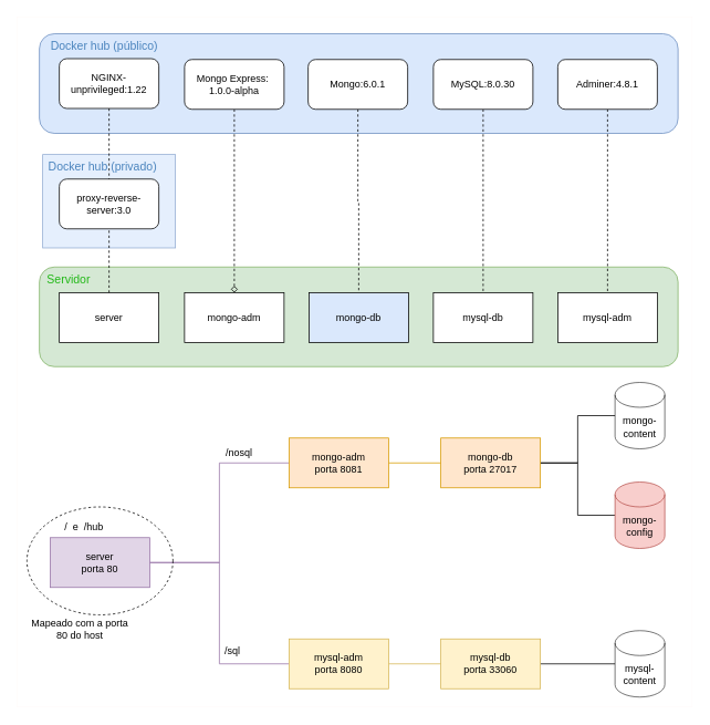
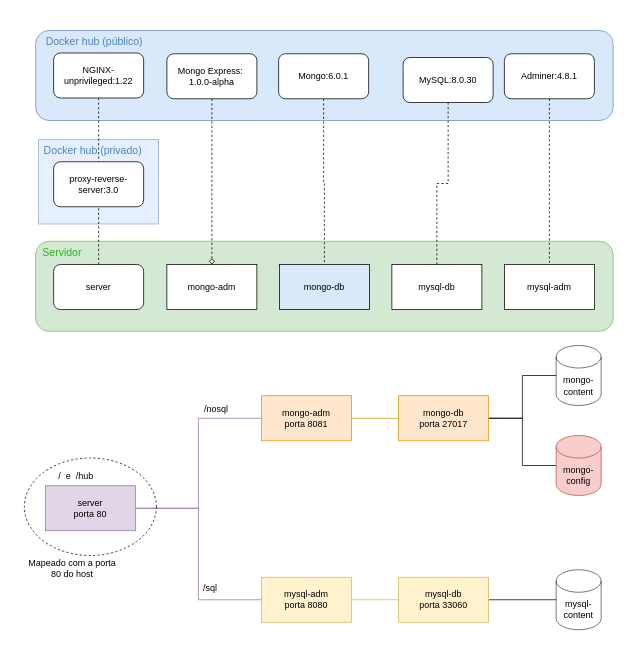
  <mxCell id="0" />
  <mxCell id="1" parent="0" />
  <mxCell id="2" value="" style="rounded=1;whiteSpace=wrap;html=1;fillColor=#dae8fc;strokeColor=#6c8ebf;" parent="1" vertex="1"><mxGeometry x="47" y="40" width="770" height="120" as="geometry" /></mxCell>
  <mxCell id="3" value="" style="rounded=1;whiteSpace=wrap;html=1;fillColor=#d5e8d4;strokeColor=#82b366;" parent="1" vertex="1"><mxGeometry x="47" y="321" width="770" height="120" as="geometry" /></mxCell>
  <mxCell id="4" value="mysql-adm" style="rounded=0;whiteSpace=wrap;html=1;" parent="1" vertex="1"><mxGeometry x="672" y="352" width="120" height="60" as="geometry" /></mxCell>
  <mxCell id="5" value="mongo-adm" style="rounded=0;whiteSpace=wrap;html=1;" parent="1" vertex="1"><mxGeometry x="222" y="352" width="120" height="60" as="geometry" /></mxCell>
  <mxCell id="6" value="mysql-db" style="rounded=0;whiteSpace=wrap;html=1;" parent="1" vertex="1"><mxGeometry x="522" y="352" width="120" height="60" as="geometry" /></mxCell>
  <mxCell id="7" value="mongo-db" style="rounded=0;whiteSpace=wrap;html=1;fillColor=#dae8fc;" parent="1" vertex="1"><mxGeometry x="372" y="352" width="120" height="60" as="geometry" /></mxCell>
  <mxCell id="8" style="edgeStyle=orthogonalEdgeStyle;rounded=0;orthogonalLoop=1;jettySize=auto;html=1;dashed=1;fontSize=14;fontColor=#AD9445;endArrow=none;endFill=0;" parent="1" source="9" target="7" edge="1"><mxGeometry relative="1" as="geometry" /></mxCell>
  <mxCell id="9" value="Mongo:6.0.1" style="rounded=1;whiteSpace=wrap;html=1;" parent="1" vertex="1"><mxGeometry x="371" y="71" width="120" height="60" as="geometry" /></mxCell>
  <mxCell id="10" style="edgeStyle=orthogonalEdgeStyle;rounded=0;orthogonalLoop=1;jettySize=auto;html=1;entryX=0.5;entryY=0;entryDx=0;entryDy=0;dashed=1;fontSize=14;fontColor=#AD9445;endArrow=diamond;endFill=0;" parent="1" source="11" target="5" edge="1"><mxGeometry relative="1" as="geometry" /></mxCell>
  <mxCell id="11" value="Mongo Express:&amp;nbsp; 1.0.0-alpha" style="rounded=1;whiteSpace=wrap;html=1;" parent="1" vertex="1"><mxGeometry x="222" y="71" width="120" height="60" as="geometry" /></mxCell>
  <mxCell id="12" style="edgeStyle=orthogonalEdgeStyle;rounded=0;orthogonalLoop=1;jettySize=auto;html=1;dashed=1;fontSize=14;fontColor=#AD9445;endArrow=none;endFill=0;" parent="1" source="13" target="6" edge="1"><mxGeometry relative="1" as="geometry" /></mxCell>
- <mxCell id="13" value="MySQL:8.0.30" style="rounded=1;whiteSpace=wrap;html=1;" parent="1" vertex="1"><mxGeometry x="522" y="71" width="120" height="60" as="geometry" /></mxCell>
+ <mxCell id="13" value="MySQL:8.0.30" style="rounded=1;whiteSpace=wrap;html=1;" parent="1" vertex="1"><mxGeometry x="537" y="76" width="120" height="60" as="geometry" /></mxCell>
  <mxCell id="14" style="edgeStyle=orthogonalEdgeStyle;rounded=0;orthogonalLoop=1;jettySize=auto;html=1;dashed=1;fontSize=14;fontColor=#AD9445;endArrow=none;endFill=0;" parent="1" source="15" target="4" edge="1"><mxGeometry relative="1" as="geometry" /></mxCell>
  <mxCell id="15" value="Adminer:4.8.1" style="rounded=1;whiteSpace=wrap;html=1;" parent="1" vertex="1"><mxGeometry x="672" y="71" width="120" height="60" as="geometry" /></mxCell>
  <mxCell id="16" style="edgeStyle=orthogonalEdgeStyle;rounded=0;orthogonalLoop=1;jettySize=auto;html=1;entryX=0;entryY=0.5;entryDx=0;entryDy=0;endArrow=none;endFill=0;fillColor=#e1d5e7;strokeColor=#9673a6;" parent="1" source="18" target="20" edge="1"><mxGeometry relative="1" as="geometry" /></mxCell>
  <mxCell id="17" style="edgeStyle=orthogonalEdgeStyle;rounded=0;orthogonalLoop=1;jettySize=auto;html=1;entryX=0;entryY=0.5;entryDx=0;entryDy=0;endArrow=none;endFill=0;fillColor=#e1d5e7;strokeColor=#9673a6;" parent="1" source="18" target="27" edge="1"><mxGeometry relative="1" as="geometry" /></mxCell>
  <mxCell id="18" value="server&lt;br&gt;porta 80" style="rounded=0;whiteSpace=wrap;html=1;fillColor=#e1d5e7;strokeColor=#9673a6;" parent="1" vertex="1"><mxGeometry x="60" y="647" width="120" height="60" as="geometry" /></mxCell>
  <mxCell id="19" style="edgeStyle=orthogonalEdgeStyle;rounded=0;orthogonalLoop=1;jettySize=auto;html=1;endArrow=none;endFill=0;fillColor=#ffe6cc;strokeColor=#d79b00;" parent="1" source="20" target="23" edge="1"><mxGeometry relative="1" as="geometry" /></mxCell>
  <mxCell id="20" value="mongo-adm&lt;br&gt;porta 8081" style="rounded=0;whiteSpace=wrap;html=1;fillColor=#ffe6cc;strokeColor=#d79b00;" parent="1" vertex="1"><mxGeometry x="348" y="527" width="120" height="60" as="geometry" /></mxCell>
  <mxCell id="21" style="edgeStyle=orthogonalEdgeStyle;rounded=0;orthogonalLoop=1;jettySize=auto;html=1;fontSize=12;fontColor=#000000;endArrow=none;endFill=0;" parent="1" source="23" target="39" edge="1"><mxGeometry relative="1" as="geometry" /></mxCell>
  <mxCell id="22" style="edgeStyle=orthogonalEdgeStyle;rounded=0;orthogonalLoop=1;jettySize=auto;html=1;entryX=0;entryY=0.5;entryDx=0;entryDy=0;entryPerimeter=0;endArrow=none;endFill=0;" parent="1" source="23" target="41" edge="1"><mxGeometry relative="1" as="geometry" /></mxCell>
  <mxCell id="23" value="mongo-db&lt;br&gt;porta 27017" style="rounded=0;whiteSpace=wrap;html=1;fillColor=#ffe6cc;strokeColor=#d79b00;" parent="1" vertex="1"><mxGeometry x="531" y="527" width="120" height="60" as="geometry" /></mxCell>
  <mxCell id="24" style="edgeStyle=orthogonalEdgeStyle;rounded=0;orthogonalLoop=1;jettySize=auto;html=1;entryX=0;entryY=0.5;entryDx=0;entryDy=0;entryPerimeter=0;fontSize=12;fontColor=#000000;endArrow=none;endFill=0;" parent="1" source="25" target="40" edge="1"><mxGeometry relative="1" as="geometry" /></mxCell>
  <mxCell id="25" value="mysql-db&lt;br&gt;porta 33060" style="rounded=0;whiteSpace=wrap;html=1;fillColor=#fff2cc;strokeColor=#d6b656;" parent="1" vertex="1"><mxGeometry x="531" y="769" width="120" height="60" as="geometry" /></mxCell>
  <mxCell id="26" style="edgeStyle=orthogonalEdgeStyle;rounded=0;orthogonalLoop=1;jettySize=auto;html=1;endArrow=none;endFill=0;fillColor=#fff2cc;strokeColor=#d6b656;" parent="1" source="27" target="25" edge="1"><mxGeometry relative="1" as="geometry" /></mxCell>
  <mxCell id="27" value="mysql-adm&lt;br&gt;porta 8080" style="rounded=0;whiteSpace=wrap;html=1;fillColor=#fff2cc;strokeColor=#d6b656;" parent="1" vertex="1"><mxGeometry x="348" y="769" width="120" height="60" as="geometry" /></mxCell>
  <mxCell id="28" value="/nosql" style="text;html=1;align=center;verticalAlign=middle;whiteSpace=wrap;rounded=0;" parent="1" vertex="1"><mxGeometry x="258" y="530" width="60" height="30" as="geometry" /></mxCell>
  <mxCell id="29" value="/sql" style="text;html=1;align=center;verticalAlign=middle;whiteSpace=wrap;rounded=0;" parent="1" vertex="1"><mxGeometry x="250" y="769" width="60" height="30" as="geometry" /></mxCell>
  <mxCell id="30" value="&lt;span style=&quot;font-weight: normal;&quot;&gt;Docker hub (público)&lt;/span&gt;" style="text;html=1;strokeColor=none;fillColor=none;align=center;verticalAlign=middle;whiteSpace=wrap;rounded=0;fontColor=#4B84BD;fontStyle=1;fontSize=14;" parent="1" vertex="1"><mxGeometry x="46" y="40" width="159" height="30" as="geometry" /></mxCell>
  <mxCell id="31" value="&lt;font style=&quot;font-weight: normal;&quot;&gt;Servidor&lt;/font&gt;" style="text;html=1;strokeColor=none;fillColor=none;align=center;verticalAlign=middle;whiteSpace=wrap;rounded=0;fontColor=#23B818;fontStyle=1;fontSize=14;" parent="1" vertex="1"><mxGeometry x="48" y="321" width="69" height="30" as="geometry" /></mxCell>
  <mxCell id="32" value="" style="rounded=0;whiteSpace=wrap;html=1;fontSize=14;fillColor=#dae8fc;opacity=70;strokeColor=#6c8ebf;" parent="1" vertex="1"><mxGeometry x="51" y="185.5" width="160" height="112.5" as="geometry" /></mxCell>
  <mxCell id="33" value="proxy-reverse-server:3.0" style="rounded=1;whiteSpace=wrap;html=1;" parent="1" vertex="1"><mxGeometry x="71" y="215" width="120" height="60" as="geometry" /></mxCell>
  <mxCell id="34" value="&lt;span style=&quot;font-weight: normal;&quot;&gt;Docker hub (privado)&lt;/span&gt;" style="text;html=1;strokeColor=none;fillColor=none;align=center;verticalAlign=middle;whiteSpace=wrap;rounded=0;fontColor=#4B84BD;fontStyle=1;fontSize=14;" parent="1" vertex="1"><mxGeometry x="44" y="185" width="159" height="30" as="geometry" /></mxCell>
  <mxCell id="35" style="edgeStyle=orthogonalEdgeStyle;rounded=0;orthogonalLoop=1;jettySize=auto;html=1;entryX=0.5;entryY=1;entryDx=0;entryDy=0;dashed=1;fontSize=14;fontColor=#AD9445;endArrow=none;endFill=0;" parent="1" source="36" target="33" edge="1"><mxGeometry relative="1" as="geometry" /></mxCell>
- <mxCell id="36" value="server" style="rounded=0;whiteSpace=wrap;html=1;" parent="1" vertex="1"><mxGeometry x="71" y="352" width="120" height="60" as="geometry" /></mxCell>
+ <mxCell id="36" value="server" style="whiteSpace=wrap;html=1;rounded=1;" parent="1" vertex="1"><mxGeometry x="71" y="352" width="120" height="60" as="geometry" /></mxCell>
  <mxCell id="37" style="edgeStyle=orthogonalEdgeStyle;rounded=0;orthogonalLoop=1;jettySize=auto;html=1;entryX=0.5;entryY=0;entryDx=0;entryDy=0;dashed=1;fontSize=14;fontColor=#AD9445;endArrow=none;endFill=0;" parent="1" source="38" target="33" edge="1"><mxGeometry relative="1" as="geometry" /></mxCell>
  <mxCell id="38" value="NGINX-unprivileged:1.22" style="rounded=1;whiteSpace=wrap;html=1;" parent="1" vertex="1"><mxGeometry x="71" y="70" width="120" height="60" as="geometry" /></mxCell>
  <mxCell id="39" value="&lt;font style=&quot;font-size: 12px;&quot; color=&quot;#000000&quot;&gt;mongo-content&lt;/font&gt;" style="shape=cylinder3;whiteSpace=wrap;html=1;boundedLbl=1;backgroundOutline=1;size=15;fontSize=14;fontColor=#23B818;fillColor=default;opacity=70;" parent="1" vertex="1"><mxGeometry x="741" y="460" width="60" height="80" as="geometry" /></mxCell>
  <mxCell id="40" value="mysql-content" style="shape=cylinder3;whiteSpace=wrap;html=1;boundedLbl=1;backgroundOutline=1;size=15;fontSize=12;fontColor=#000000;fillColor=default;opacity=70;" parent="1" vertex="1"><mxGeometry x="741" y="759" width="60" height="80" as="geometry" /></mxCell>
  <mxCell id="41" value="mongo-config" style="shape=cylinder3;whiteSpace=wrap;html=1;boundedLbl=1;backgroundOutline=1;size=15;fillColor=#f8cecc;strokeColor=#b85450;" parent="1" vertex="1"><mxGeometry x="741" y="580" width="60" height="80" as="geometry" /></mxCell>
  <mxCell id="42" value="" style="rounded=0;whiteSpace=wrap;html=1;fillColor=none;strokeColor=#FFFBFA;" parent="1" vertex="1"><mxGeometry x="20" y="20" width="814" height="831" as="geometry" /></mxCell>
  <mxCell id="43" value="/&amp;nbsp; e&amp;nbsp; /hub" style="text;html=1;strokeColor=none;fillColor=none;align=center;verticalAlign=middle;whiteSpace=wrap;rounded=0;" vertex="1" parent="1"><mxGeometry x="71" y="620" width="60" height="30" as="geometry" /></mxCell>
  <mxCell id="44" value="" style="ellipse;whiteSpace=wrap;html=1;dashed=1;fillColor=none;" vertex="1" parent="1"><mxGeometry x="32" y="610" width="176" height="130" as="geometry" /></mxCell>
  <mxCell id="45" value="Mapeado com a porta 80 do host" style="text;html=1;strokeColor=none;fillColor=none;align=center;verticalAlign=middle;whiteSpace=wrap;rounded=0;dashed=1;" vertex="1" parent="1"><mxGeometry x="36" y="742" width="120" height="30" as="geometry" /></mxCell>
